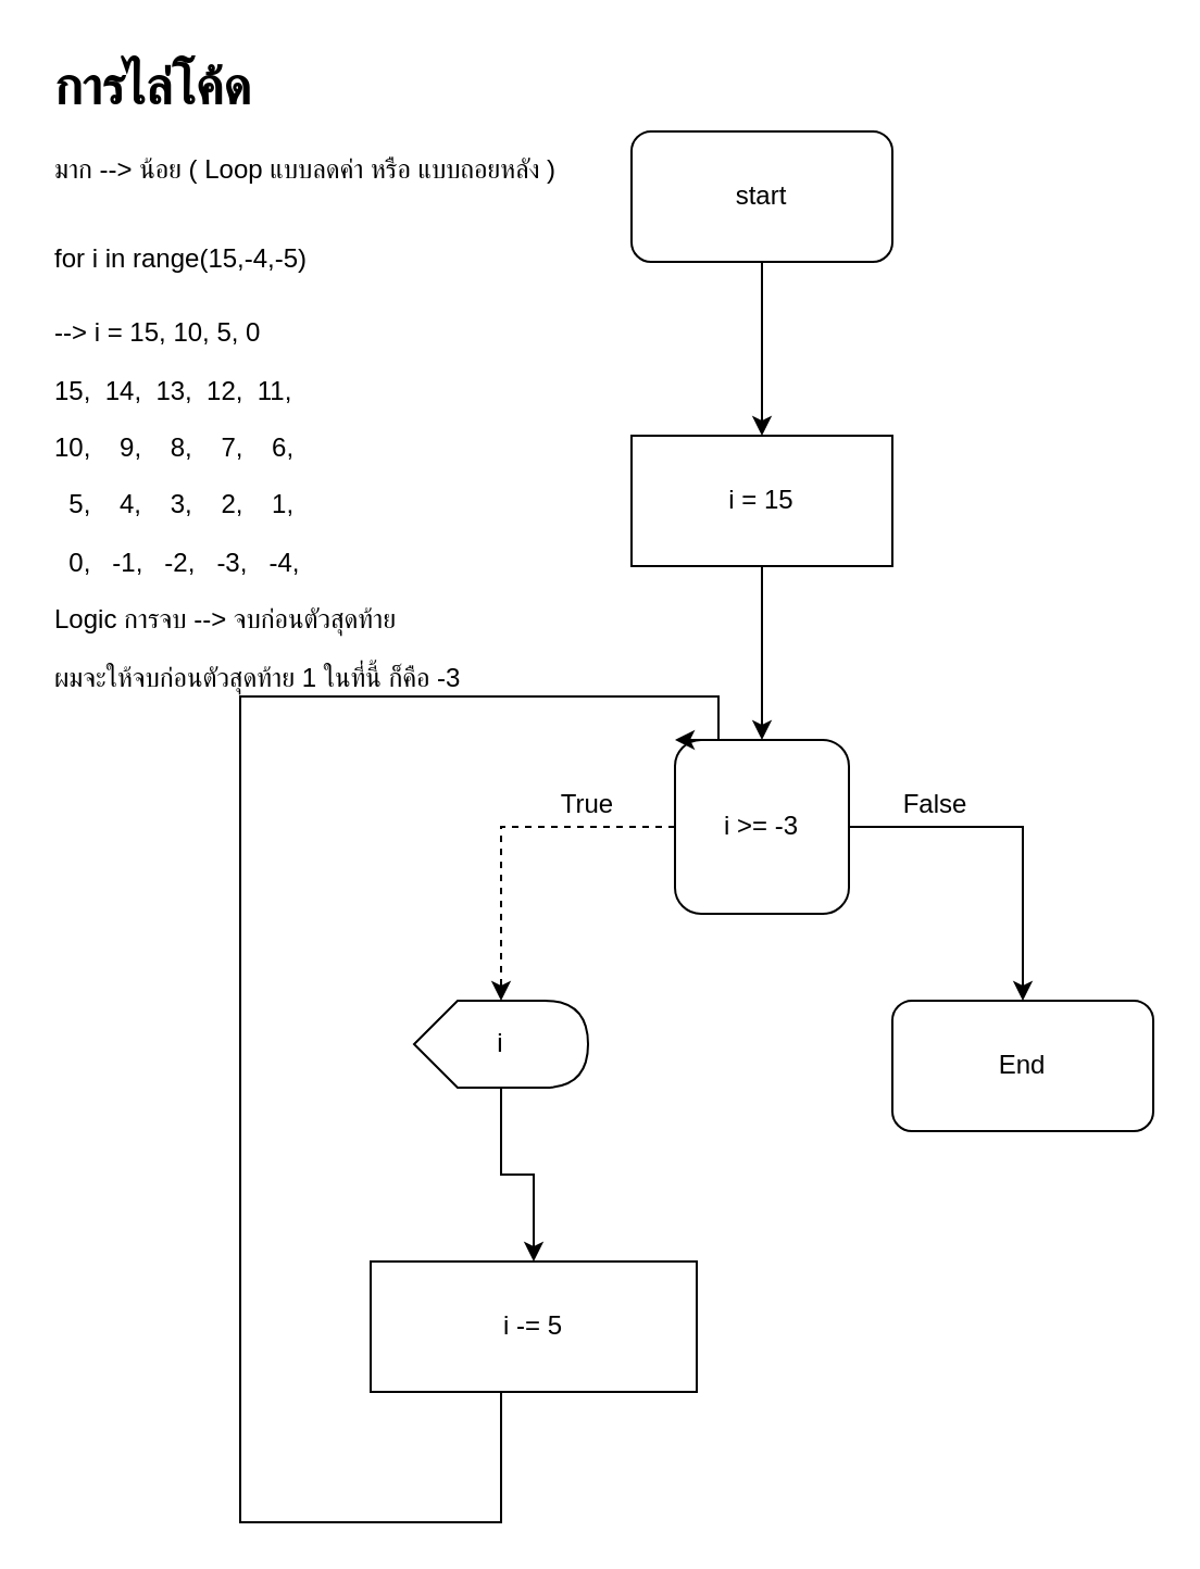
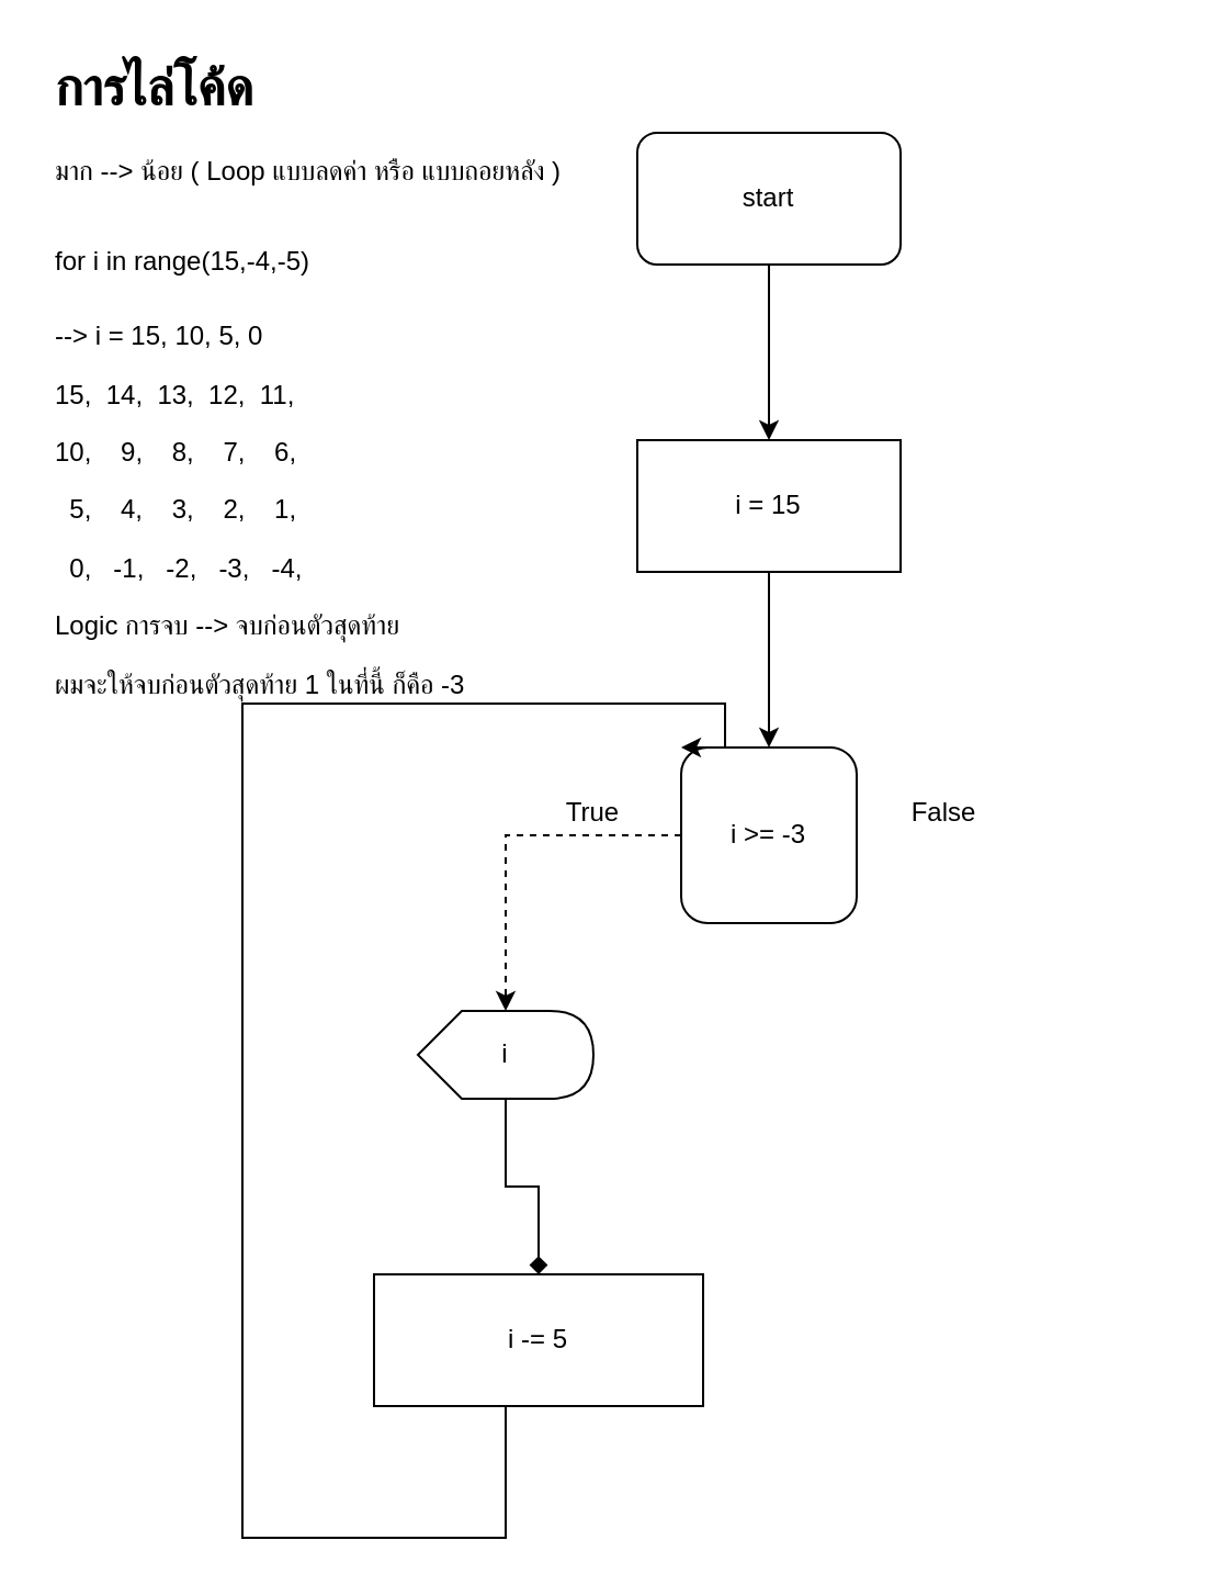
  <mxCell id="0" />
  <mxCell id="1" parent="0" />
  <mxCell id="2" value="&lt;h1&gt;การไล่โค้ด&lt;/h1&gt;&lt;h1&gt;&lt;p style=&quot;font-size: 12px ; font-weight: 400&quot;&gt;มาก --&amp;gt; น้อย ( Loop แบบลดค่า หรือ แบบถอยหลัง )&lt;/p&gt;&lt;/h1&gt;&lt;h1&gt;&lt;span style=&quot;font-size: 12px ; font-weight: normal&quot;&gt;for i in range(15,-4,-5)&lt;/span&gt;&lt;br&gt;&lt;/h1&gt;&lt;p&gt;--&amp;gt; i = 15, 10, 5, 0&lt;/p&gt;&lt;p&gt;&lt;span&gt;15,&amp;nbsp; 14,&amp;nbsp; 13,&amp;nbsp; 12,&amp;nbsp; 11,&lt;/span&gt;&lt;/p&gt;&lt;p&gt;&lt;span&gt;10,&amp;nbsp; &amp;nbsp; 9,&amp;nbsp; &amp;nbsp; 8,&amp;nbsp; &amp;nbsp; 7,&amp;nbsp; &amp;nbsp; 6,&lt;/span&gt;&lt;/p&gt;&lt;p&gt;&lt;span&gt;&amp;nbsp; 5,&amp;nbsp; &amp;nbsp; 4,&amp;nbsp; &amp;nbsp; 3,&amp;nbsp; &amp;nbsp; 2,&amp;nbsp; &amp;nbsp; 1,&lt;/span&gt;&lt;/p&gt;&lt;p&gt;&lt;span&gt;&amp;nbsp; 0,&amp;nbsp; &amp;nbsp;-1,&amp;nbsp; &amp;nbsp;-2,&amp;nbsp; &amp;nbsp;-3,&amp;nbsp; &amp;nbsp;-4,&lt;/span&gt;&lt;/p&gt;&lt;p&gt;&lt;span&gt;Logic การจบ --&amp;gt; จบก่อนตัวสุดท้าย&lt;/span&gt;&lt;br&gt;&lt;/p&gt;&lt;p&gt;ผมจะให้จบก่อนตัวสุดท้าย 1 ในที่นี้ ก็คือ -3&lt;/p&gt;" style="text;html=1;strokeColor=none;fillColor=none;spacing=5;spacingTop=-20;whiteSpace=wrap;overflow=hidden;rounded=0;" parent="1" vertex="1"><mxGeometry x="20" width="270" height="300" as="geometry" y="20" /></mxCell>
  <mxCell id="3" style="edgeStyle=orthogonalEdgeStyle;rounded=0;orthogonalLoop=1;jettySize=auto;html=1;" edge="1" parent="1" source="4" target="6"><mxGeometry relative="1" as="geometry" /></mxCell>
  <mxCell id="4" value="start" style="rounded=1;whiteSpace=wrap;html=1;" vertex="1" parent="1"><mxGeometry x="290" y="60" width="120" height="60" as="geometry" /></mxCell>
  <mxCell id="5" style="edgeStyle=orthogonalEdgeStyle;rounded=0;orthogonalLoop=1;jettySize=auto;html=1;" edge="1" parent="1" source="6" target="9"><mxGeometry relative="1" as="geometry" /></mxCell>
  <mxCell id="6" value="i = 15" style="rounded=0;whiteSpace=wrap;html=1;" vertex="1" parent="1"><mxGeometry x="290" y="200" width="120" height="60" as="geometry" /></mxCell>
  <mxCell id="7" style="edgeStyle=orthogonalEdgeStyle;rounded=0;orthogonalLoop=1;jettySize=auto;html=1;dashed=1;" edge="1" parent="1" source="9" target="11"><mxGeometry relative="1" as="geometry" /></mxCell>
- <mxCell id="8" style="edgeStyle=orthogonalEdgeStyle;rounded=0;orthogonalLoop=1;jettySize=auto;html=1;" edge="1" parent="1" source="9" target="14"><mxGeometry relative="1" as="geometry" /></mxCell>
  <mxCell id="9" value="i &amp;gt;= -3" style="whiteSpace=wrap;html=1;rounded=1;" vertex="1" parent="1"><mxGeometry x="310" y="340" width="80" height="80" as="geometry" /></mxCell>
- <mxCell id="10" style="edgeStyle=orthogonalEdgeStyle;rounded=0;orthogonalLoop=1;jettySize=auto;html=1;" edge="1" parent="1" source="11" target="13"><mxGeometry relative="1" as="geometry" /></mxCell>
+ <mxCell id="10" style="edgeStyle=orthogonalEdgeStyle;rounded=0;orthogonalLoop=1;jettySize=auto;html=1;endArrow=diamond;" edge="1" parent="1" source="11" target="13"><mxGeometry relative="1" as="geometry" /></mxCell>
  <mxCell id="11" value="i" style="shape=display;whiteSpace=wrap;html=1;" vertex="1" parent="1"><mxGeometry x="190" y="460" width="80" height="40" as="geometry" /></mxCell>
  <mxCell id="12" style="edgeStyle=orthogonalEdgeStyle;rounded=0;orthogonalLoop=1;jettySize=auto;html=1;entryX=0;entryY=0;entryDx=0;entryDy=0;" edge="1" parent="1" source="13" target="9"><mxGeometry relative="1" as="geometry"><Array as="points"><mxPoint x="230" y="700" /><mxPoint x="110" y="700" /><mxPoint x="110" y="320" /><mxPoint x="330" y="320" /></Array></mxGeometry></mxCell>
  <mxCell id="13" value="i -= 5" style="rounded=0;whiteSpace=wrap;html=1;" vertex="1" parent="1"><mxGeometry x="170" y="580" width="150" height="60" as="geometry" /></mxCell>
- <mxCell id="14" value="End" style="rounded=1;whiteSpace=wrap;html=1;" vertex="1" parent="1"><mxGeometry x="410" y="460" width="120" height="60" as="geometry" /></mxCell>
  <mxCell id="15" value="True" style="text;html=1;strokeColor=none;fillColor=none;align=center;verticalAlign=middle;whiteSpace=wrap;rounded=0;" vertex="1" parent="1"><mxGeometry x="250" y="360" width="40" height="20" as="geometry" /></mxCell>
  <mxCell id="16" value="False" style="text;html=1;strokeColor=none;fillColor=none;align=center;verticalAlign=middle;whiteSpace=wrap;rounded=0;" vertex="1" parent="1"><mxGeometry x="410" y="360" width="40" height="20" as="geometry" /></mxCell>
